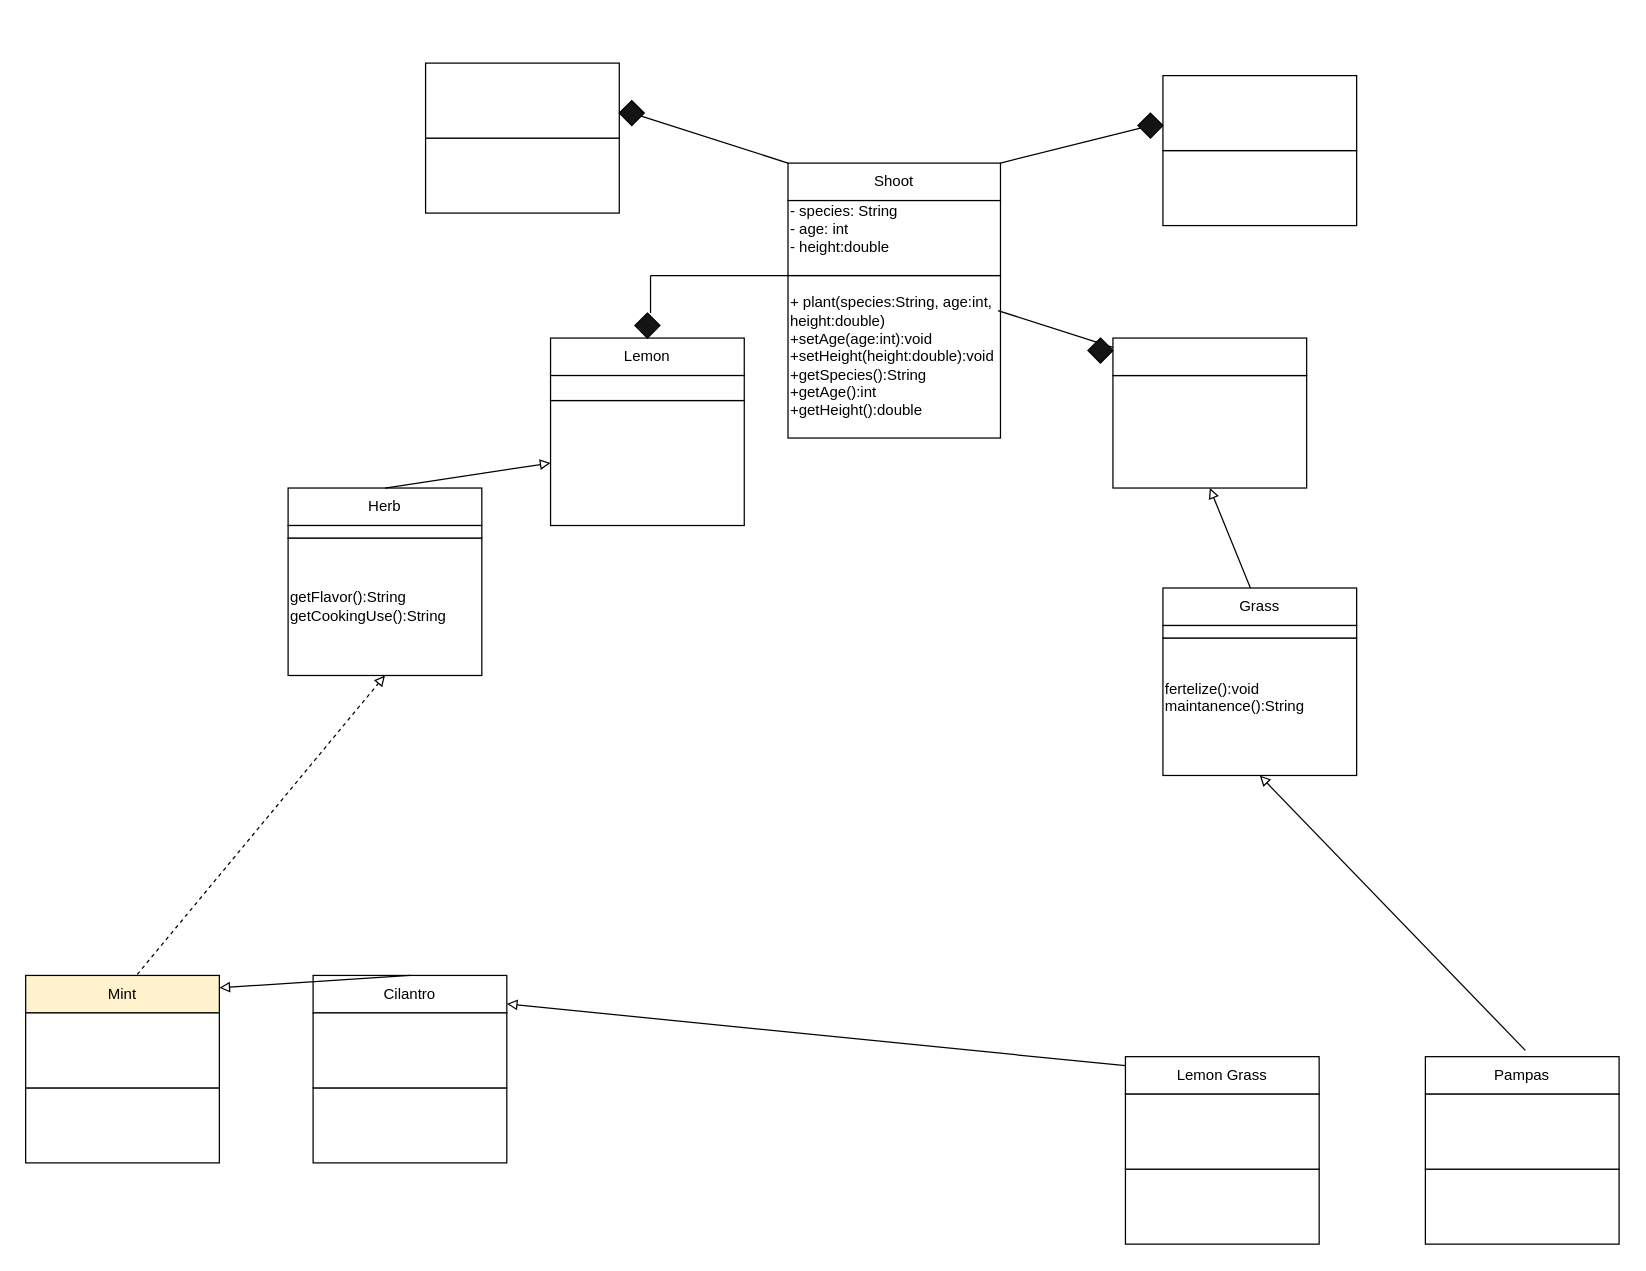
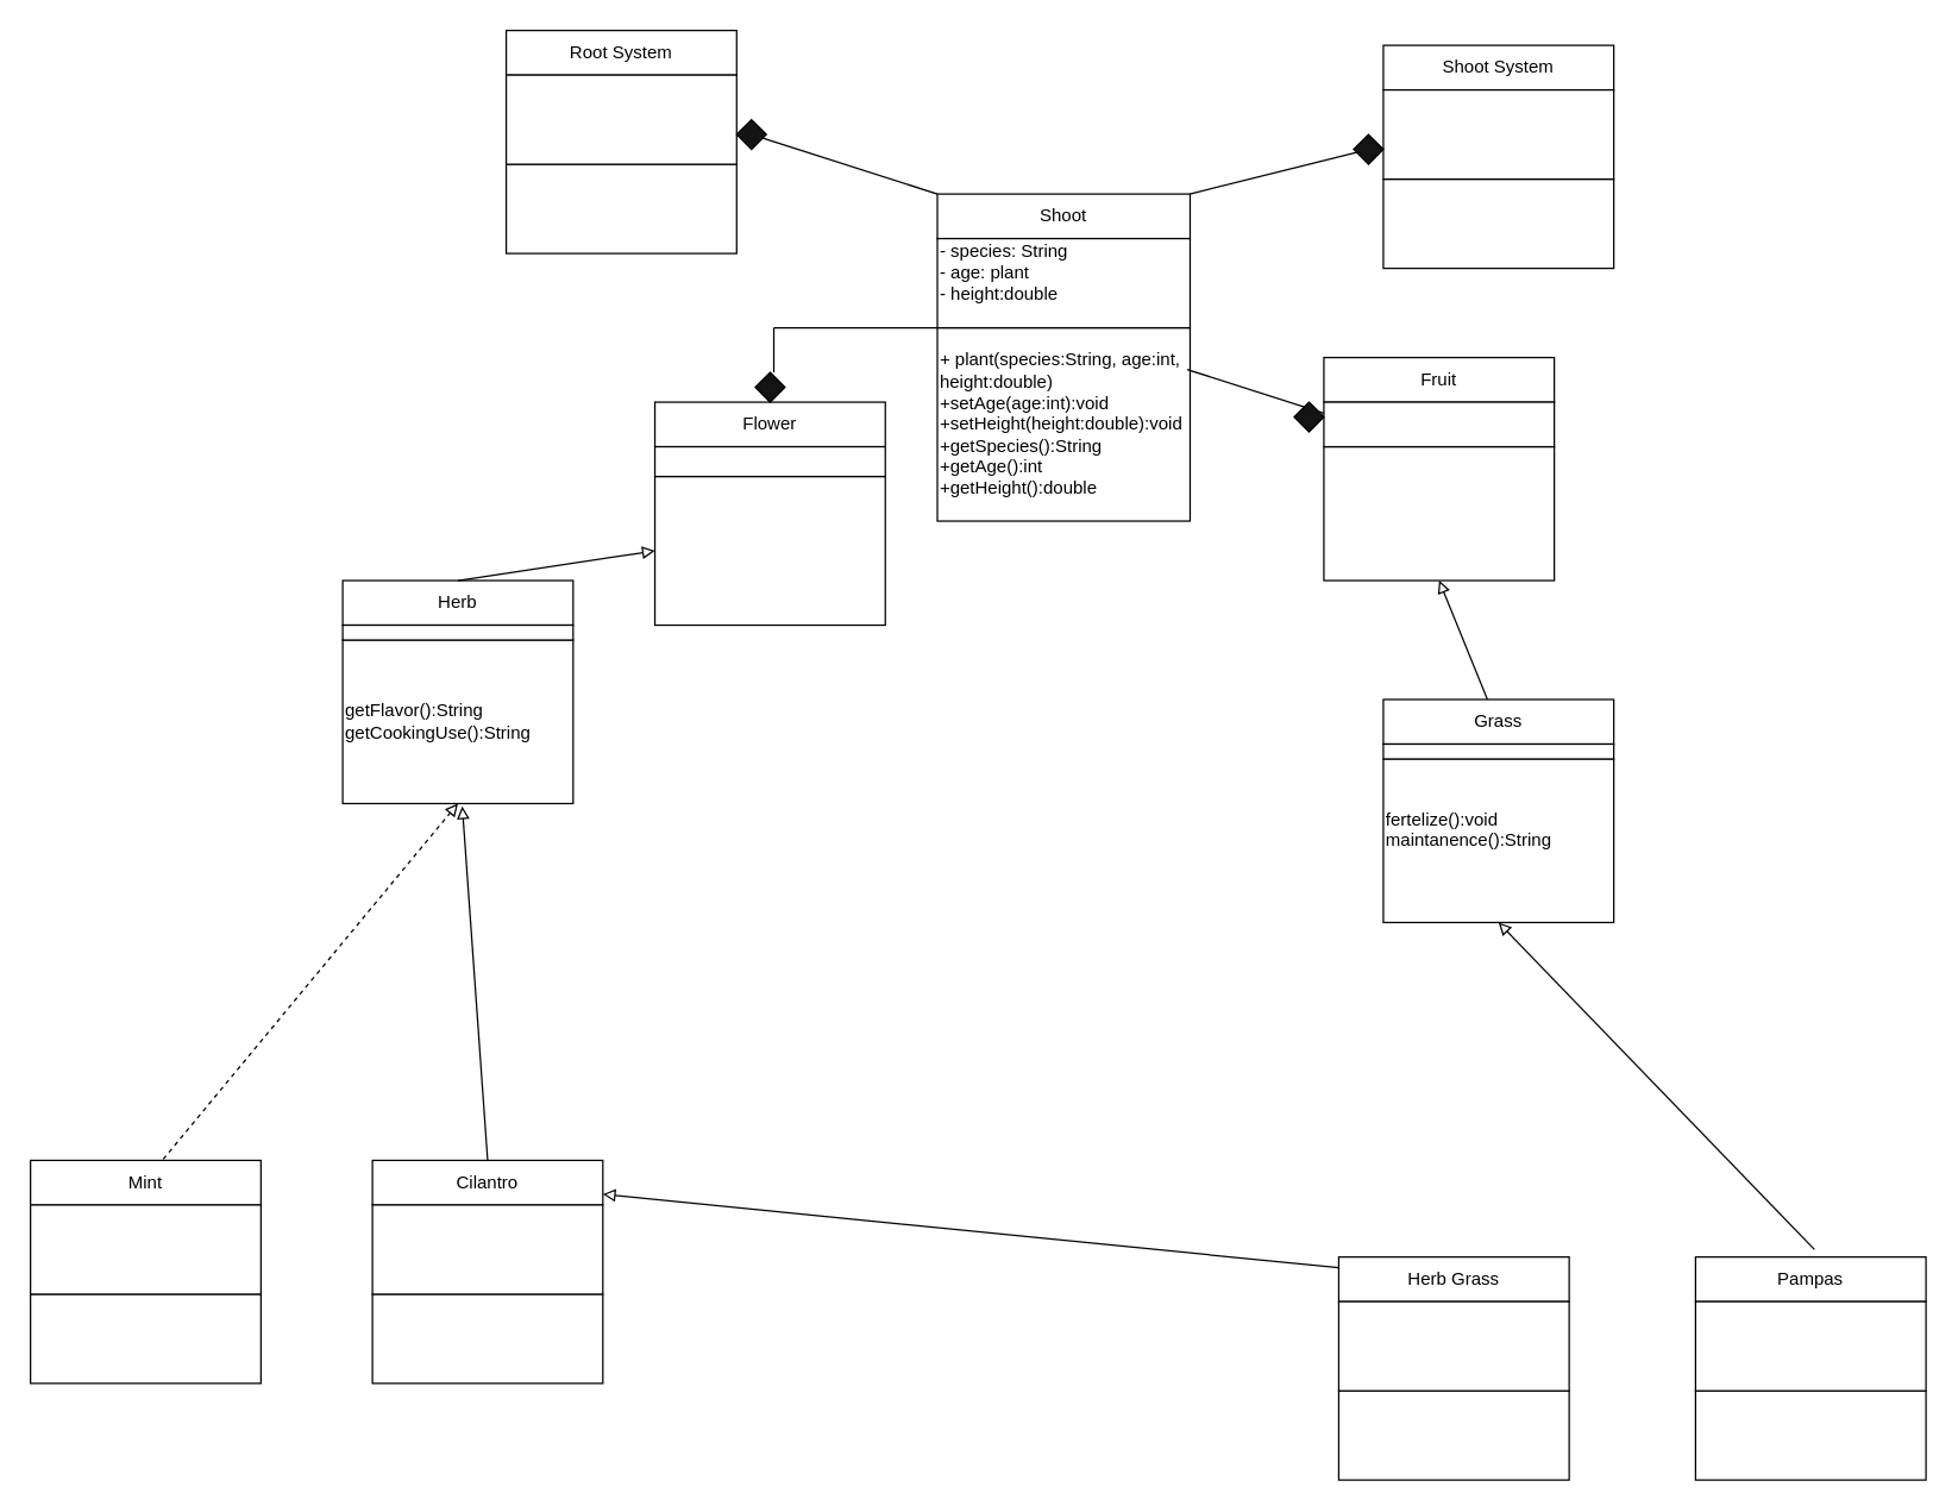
  <mxCell id="0" />
  <mxCell id="1" parent="0" />
  <mxCell id="2" value="Shoot" style="rounded=0;whiteSpace=wrap;html=1;" parent="1" vertex="1"><mxGeometry x="630" y="130" width="170" height="30" as="geometry" /></mxCell>
  <mxCell id="3" value="+ plant(species:String, age:int, height:double)&lt;div&gt;+setAge(age:int):void&lt;/div&gt;&lt;div&gt;+setHeight(height:double):void&lt;/div&gt;&lt;div&gt;+getSpecies():String&lt;/div&gt;&lt;div&gt;+getAge():int&lt;/div&gt;&lt;div&gt;+getHeight():double&lt;/div&gt;" style="rounded=0;whiteSpace=wrap;html=1;align=left;" parent="1" vertex="1"><mxGeometry x="630" y="220" width="170" height="130" as="geometry" /></mxCell>
  <mxCell id="4" value="Herb" style="rounded=0;whiteSpace=wrap;html=1;" parent="1" vertex="1"><mxGeometry x="230" y="390" width="155" height="30" as="geometry" /></mxCell>
  <mxCell id="5" value="getFlavor():String&lt;div&gt;getCookingUse():String&lt;/div&gt;" style="rounded=0;whiteSpace=wrap;html=1;align=left;" parent="1" vertex="1"><mxGeometry x="230" y="430" width="155" height="110" as="geometry" /></mxCell>
  <mxCell id="6" value="Grass" style="rounded=0;whiteSpace=wrap;html=1;" parent="1" vertex="1"><mxGeometry x="930" y="470" width="155" height="30" as="geometry" /></mxCell>
  <mxCell id="7" value="fertelize():void&lt;div&gt;maintanence():String&lt;br&gt;&lt;div&gt;&lt;br&gt;&lt;/div&gt;&lt;/div&gt;" style="rounded=0;whiteSpace=wrap;html=1;align=left;" parent="1" vertex="1"><mxGeometry x="930" y="510" width="155" height="110" as="geometry" /></mxCell>
- <mxCell id="8" value="Mint" style="rounded=0;whiteSpace=wrap;html=1;fillColor=#fff2cc;" parent="1" vertex="1"><mxGeometry x="20" y="780" width="155" height="30" as="geometry" /></mxCell>
+ <mxCell id="8" value="Mint" style="rounded=0;whiteSpace=wrap;html=1;" parent="1" vertex="1"><mxGeometry x="20" y="780" width="155" height="30" as="geometry" /></mxCell>
  <mxCell id="9" value="" style="rounded=0;whiteSpace=wrap;html=1;" parent="1" vertex="1"><mxGeometry x="20" y="870" width="155" height="60" as="geometry" /></mxCell>
  <mxCell id="10" value="Cilantro" style="rounded=0;whiteSpace=wrap;html=1;" parent="1" vertex="1"><mxGeometry x="250" y="780" width="155" height="30" as="geometry" /></mxCell>
  <mxCell id="11" value="" style="rounded=0;whiteSpace=wrap;html=1;" parent="1" vertex="1"><mxGeometry x="250" y="870" width="155" height="60" as="geometry" /></mxCell>
- <mxCell id="12" value="Lemon Grass" style="rounded=0;whiteSpace=wrap;html=1;" parent="1" vertex="1"><mxGeometry x="900" y="845" width="155" height="30" as="geometry" /></mxCell>
+ <mxCell id="12" value="Herb Grass" style="rounded=0;whiteSpace=wrap;html=1;" parent="1" vertex="1"><mxGeometry x="900" y="845" width="155" height="30" as="geometry" /></mxCell>
  <mxCell id="13" value="" style="rounded=0;whiteSpace=wrap;html=1;" parent="1" vertex="1"><mxGeometry x="900" y="935" width="155" height="60" as="geometry" /></mxCell>
  <mxCell id="14" value="Pampas" style="rounded=0;whiteSpace=wrap;html=1;" parent="1" vertex="1"><mxGeometry x="1140" y="845" width="155" height="30" as="geometry" /></mxCell>
  <mxCell id="15" value="" style="rounded=0;whiteSpace=wrap;html=1;" parent="1" vertex="1"><mxGeometry x="1140" y="935" width="155" height="60" as="geometry" /></mxCell>
  <mxCell id="16" value="" style="endArrow=block;html=1;rounded=0;endFill=0;entryX=0.5;entryY=1;entryDx=0;entryDy=0;exitX=0.576;exitY=-0.026;exitDx=0;exitDy=0;exitPerimeter=0;dashed=1;" parent="1" source="8" target="5" edge="1"><mxGeometry width="50" height="50" relative="1" as="geometry"><mxPoint x="250" y="630" as="sourcePoint" /><mxPoint x="300" y="580" as="targetPoint" /></mxGeometry></mxCell>
- <mxCell id="17" value="" style="endArrow=block;html=1;rounded=0;endFill=0;exitX=0.5;exitY=0;exitDx=0;exitDy=0;" parent="1" source="10" target="8" edge="1"><mxGeometry width="50" height="50" relative="1" as="geometry"><mxPoint x="260" y="640" as="sourcePoint" /><mxPoint x="318" y="550" as="targetPoint" /></mxGeometry></mxCell>
+ <mxCell id="17" value="" style="endArrow=block;html=1;rounded=0;endFill=0;entryX=0.519;entryY=1.017;entryDx=0;entryDy=0;exitX=0.5;exitY=0;exitDx=0;exitDy=0;entryPerimeter=0;" parent="1" source="10" target="5" edge="1"><mxGeometry width="50" height="50" relative="1" as="geometry"><mxPoint x="260" y="640" as="sourcePoint" /><mxPoint x="318" y="550" as="targetPoint" /></mxGeometry></mxCell>
  <mxCell id="18" value="" style="endArrow=block;html=1;rounded=0;endFill=0;" parent="1" source="12" target="10" edge="1"><mxGeometry width="50" height="50" relative="1" as="geometry"><mxPoint x="910" y="710" as="sourcePoint" /><mxPoint x="968" y="620" as="targetPoint" /></mxGeometry></mxCell>
  <mxCell id="19" value="" style="endArrow=block;html=1;rounded=0;endFill=0;entryX=0.5;entryY=1;entryDx=0;entryDy=0;" parent="1" target="7" edge="1"><mxGeometry width="50" height="50" relative="1" as="geometry"><mxPoint x="1220" y="840" as="sourcePoint" /><mxPoint x="1188" y="620" as="targetPoint" /></mxGeometry></mxCell>
  <mxCell id="20" value="" style="endArrow=block;html=1;rounded=0;endFill=0;entryX=0;entryY=0.5;entryDx=0;entryDy=0;exitX=0.5;exitY=0;exitDx=0;exitDy=0;" parent="1" edge="1" source="4"><mxGeometry width="50" height="50" relative="1" as="geometry"><mxPoint x="300" y="395" as="sourcePoint" /><mxPoint x="440" y="370" as="targetPoint" /></mxGeometry></mxCell>
  <mxCell id="21" value="" style="endArrow=block;html=1;rounded=0;endFill=0;entryX=0.5;entryY=1;entryDx=0;entryDy=0;" parent="1" target="30" edge="1"><mxGeometry width="50" height="50" relative="1" as="geometry"><mxPoint x="1000" y="470" as="sourcePoint" /><mxPoint x="1058" y="380" as="targetPoint" /></mxGeometry></mxCell>
  <mxCell id="22" value="" style="rounded=0;whiteSpace=wrap;html=1;" parent="1" vertex="1"><mxGeometry x="230" y="420" width="155" height="10" as="geometry" /></mxCell>
  <mxCell id="23" value="" style="rounded=0;whiteSpace=wrap;html=1;" parent="1" vertex="1"><mxGeometry x="930" y="500" width="155" height="10" as="geometry" /></mxCell>
- <mxCell id="24" value="- species: String&lt;div&gt;- age: int&lt;/div&gt;&lt;div&gt;- height:double&lt;br&gt;&lt;div&gt;&lt;br&gt;&lt;/div&gt;&lt;/div&gt;" style="rounded=0;whiteSpace=wrap;html=1;align=left;" parent="1" vertex="1"><mxGeometry x="630" y="160" width="170" height="60" as="geometry" /></mxCell>
+ <mxCell id="24" value="- species: String&lt;div&gt;- age: plant&lt;/div&gt;&lt;div&gt;- height:double&lt;br&gt;&lt;div&gt;&lt;br&gt;&lt;/div&gt;&lt;/div&gt;" style="rounded=0;whiteSpace=wrap;html=1;align=left;" parent="1" vertex="1"><mxGeometry x="630" y="160" width="170" height="60" as="geometry" /></mxCell>
  <mxCell id="25" value="" style="rounded=0;whiteSpace=wrap;html=1;" parent="1" vertex="1"><mxGeometry x="20" y="810" width="155" height="60" as="geometry" /></mxCell>
  <mxCell id="26" value="" style="rounded=0;whiteSpace=wrap;html=1;" parent="1" vertex="1"><mxGeometry x="250" y="810" width="155" height="60" as="geometry" /></mxCell>
  <mxCell id="27" value="" style="rounded=0;whiteSpace=wrap;html=1;" parent="1" vertex="1"><mxGeometry x="900" y="875" width="155" height="60" as="geometry" /></mxCell>
  <mxCell id="28" value="" style="rounded=0;whiteSpace=wrap;html=1;" parent="1" vertex="1"><mxGeometry x="1140" y="875" width="155" height="60" as="geometry" /></mxCell>
+ <mxCell id="29" value="Fruit" style="rounded=0;whiteSpace=wrap;html=1;" parent="1" vertex="1"><mxGeometry x="890" y="240" width="155" height="30" as="geometry" /></mxCell>
  <mxCell id="30" value="" style="rounded=0;whiteSpace=wrap;html=1;" parent="1" vertex="1"><mxGeometry x="890" y="300" width="155" height="90" as="geometry" /></mxCell>
  <mxCell id="31" value="" style="rounded=0;whiteSpace=wrap;html=1;" parent="1" vertex="1"><mxGeometry x="890" y="270" width="155" height="30" as="geometry" /></mxCell>
- <mxCell id="32" value="Lemon" style="rounded=0;whiteSpace=wrap;html=1;" parent="1" vertex="1"><mxGeometry x="440" y="270" width="155" height="30" as="geometry" /></mxCell>
+ <mxCell id="32" value="Flower" style="rounded=0;whiteSpace=wrap;html=1;" parent="1" vertex="1"><mxGeometry x="440" y="270" width="155" height="30" as="geometry" /></mxCell>
  <mxCell id="33" value="" style="rounded=0;whiteSpace=wrap;html=1;" parent="1" vertex="1"><mxGeometry x="440" y="320" width="155" height="100" as="geometry" /></mxCell>
  <mxCell id="34" value="" style="rounded=0;whiteSpace=wrap;html=1;" parent="1" vertex="1"><mxGeometry x="440" y="300" width="155" height="20" as="geometry" /></mxCell>
+ <mxCell id="35" value="Shoot System" style="rounded=0;whiteSpace=wrap;html=1;" parent="1" vertex="1"><mxGeometry x="930" y="30" width="155" height="30" as="geometry" /></mxCell>
  <mxCell id="36" value="" style="rounded=0;whiteSpace=wrap;html=1;" parent="1" vertex="1"><mxGeometry x="930" y="120" width="155" height="60" as="geometry" /></mxCell>
  <mxCell id="37" value="" style="rounded=0;whiteSpace=wrap;html=1;" parent="1" vertex="1"><mxGeometry x="930" y="60" width="155" height="60" as="geometry" /></mxCell>
+ <mxCell id="38" value="Root System" style="rounded=0;whiteSpace=wrap;html=1;" parent="1" vertex="1"><mxGeometry y="20" width="155" height="30" as="geometry" x="340" /></mxCell>
  <mxCell id="39" value="" style="rounded=0;whiteSpace=wrap;html=1;" parent="1" vertex="1"><mxGeometry y="110" width="155" height="60" as="geometry" x="340" /></mxCell>
  <mxCell id="40" value="" style="rounded=0;whiteSpace=wrap;html=1;" parent="1" vertex="1"><mxGeometry y="50" width="155" height="60" as="geometry" x="340" /></mxCell>
  <mxCell id="41" value="" style="endArrow=none;html=1;rounded=0;" parent="1" target="42" edge="1"><mxGeometry width="50" height="50" relative="1" as="geometry"><mxPoint x="630" y="130" as="sourcePoint" /><mxPoint x="510" y="90" as="targetPoint" /></mxGeometry></mxCell>
  <mxCell id="42" value="" style="rhombus;whiteSpace=wrap;html=1;fillColor=#141414;" parent="1" vertex="1"><mxGeometry x="495" y="80" width="20" height="20" as="geometry" /></mxCell>
  <mxCell id="43" value="" style="endArrow=none;html=1;rounded=0;" parent="1" target="44" edge="1"><mxGeometry width="50" height="50" relative="1" as="geometry"><mxPoint x="800" y="130" as="sourcePoint" /><mxPoint x="910" y="100" as="targetPoint" /></mxGeometry></mxCell>
  <mxCell id="44" value="" style="rhombus;whiteSpace=wrap;html=1;fillColor=#141414;" parent="1" vertex="1"><mxGeometry x="910" y="90" width="20" height="20" as="geometry" /></mxCell>
  <mxCell id="45" value="" style="endArrow=none;html=1;rounded=0;entryX=0;entryY=0.25;entryDx=0;entryDy=0;" edge="1" parent="1" target="31"><mxGeometry width="50" height="50" relative="1" as="geometry"><mxPoint x="798" y="248" as="sourcePoint" /><mxPoint x="910" y="220" as="targetPoint" /></mxGeometry></mxCell>
  <mxCell id="46" value="" style="rhombus;whiteSpace=wrap;html=1;fillColor=#141414;" vertex="1" parent="1"><mxGeometry x="870" y="270" width="20" height="20" as="geometry" /></mxCell>
  <mxCell id="47" value="" style="endArrow=none;html=1;rounded=0;" edge="1" parent="1"><mxGeometry width="50" height="50" relative="1" as="geometry"><mxPoint x="630" y="220" as="sourcePoint" /><mxPoint x="520" y="220" as="targetPoint" /></mxGeometry></mxCell>
  <mxCell id="48" value="" style="rhombus;whiteSpace=wrap;html=1;fillColor=#141414;" vertex="1" parent="1"><mxGeometry x="507.5" y="250" width="20" height="20" as="geometry" /></mxCell>
  <mxCell id="49" value="" style="endArrow=none;html=1;rounded=0;" edge="1" parent="1"><mxGeometry width="50" height="50" relative="1" as="geometry"><mxPoint x="520" y="250" as="sourcePoint" /><mxPoint x="520" y="220" as="targetPoint" /></mxGeometry></mxCell>
